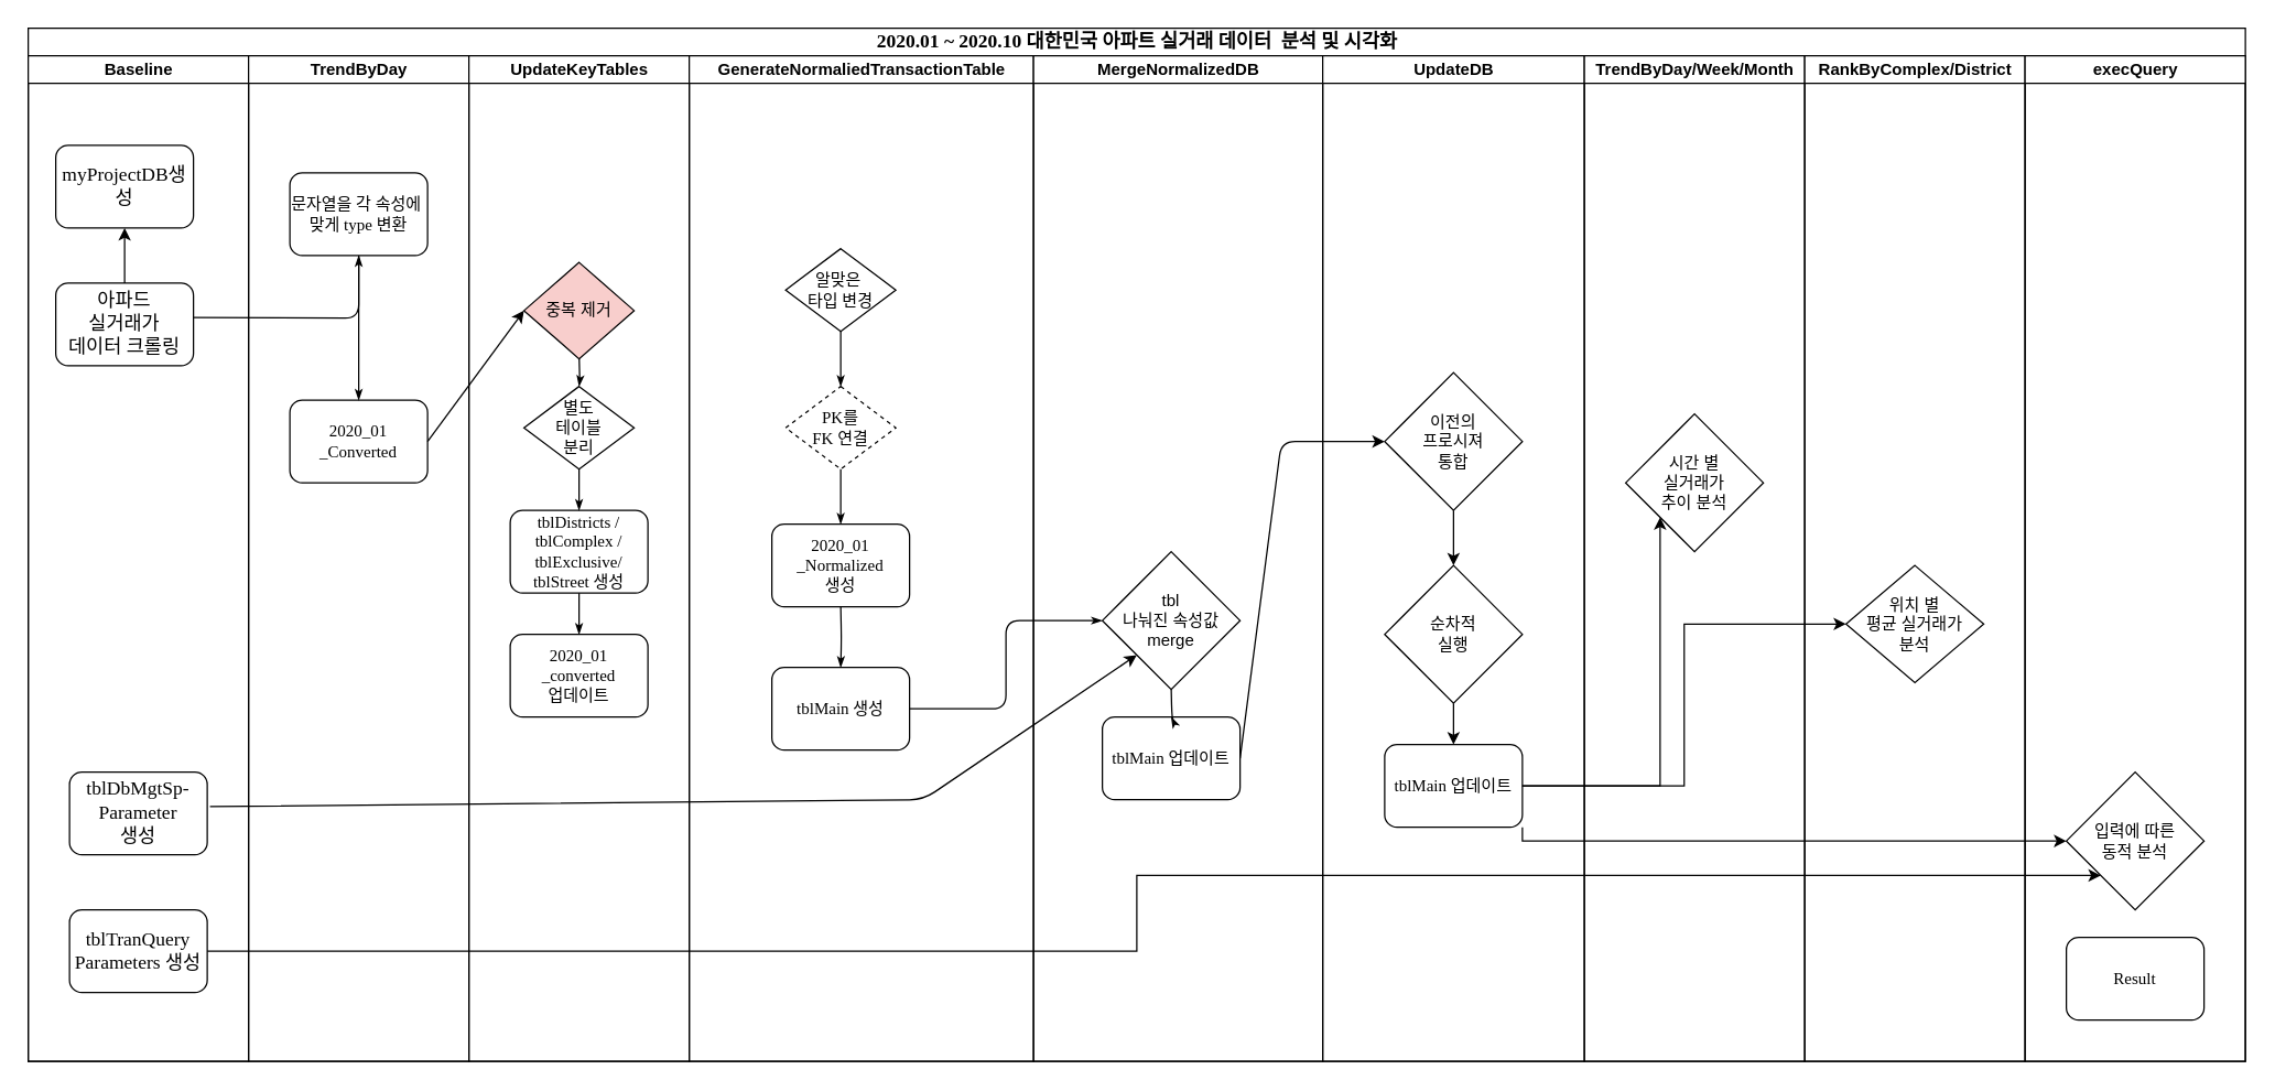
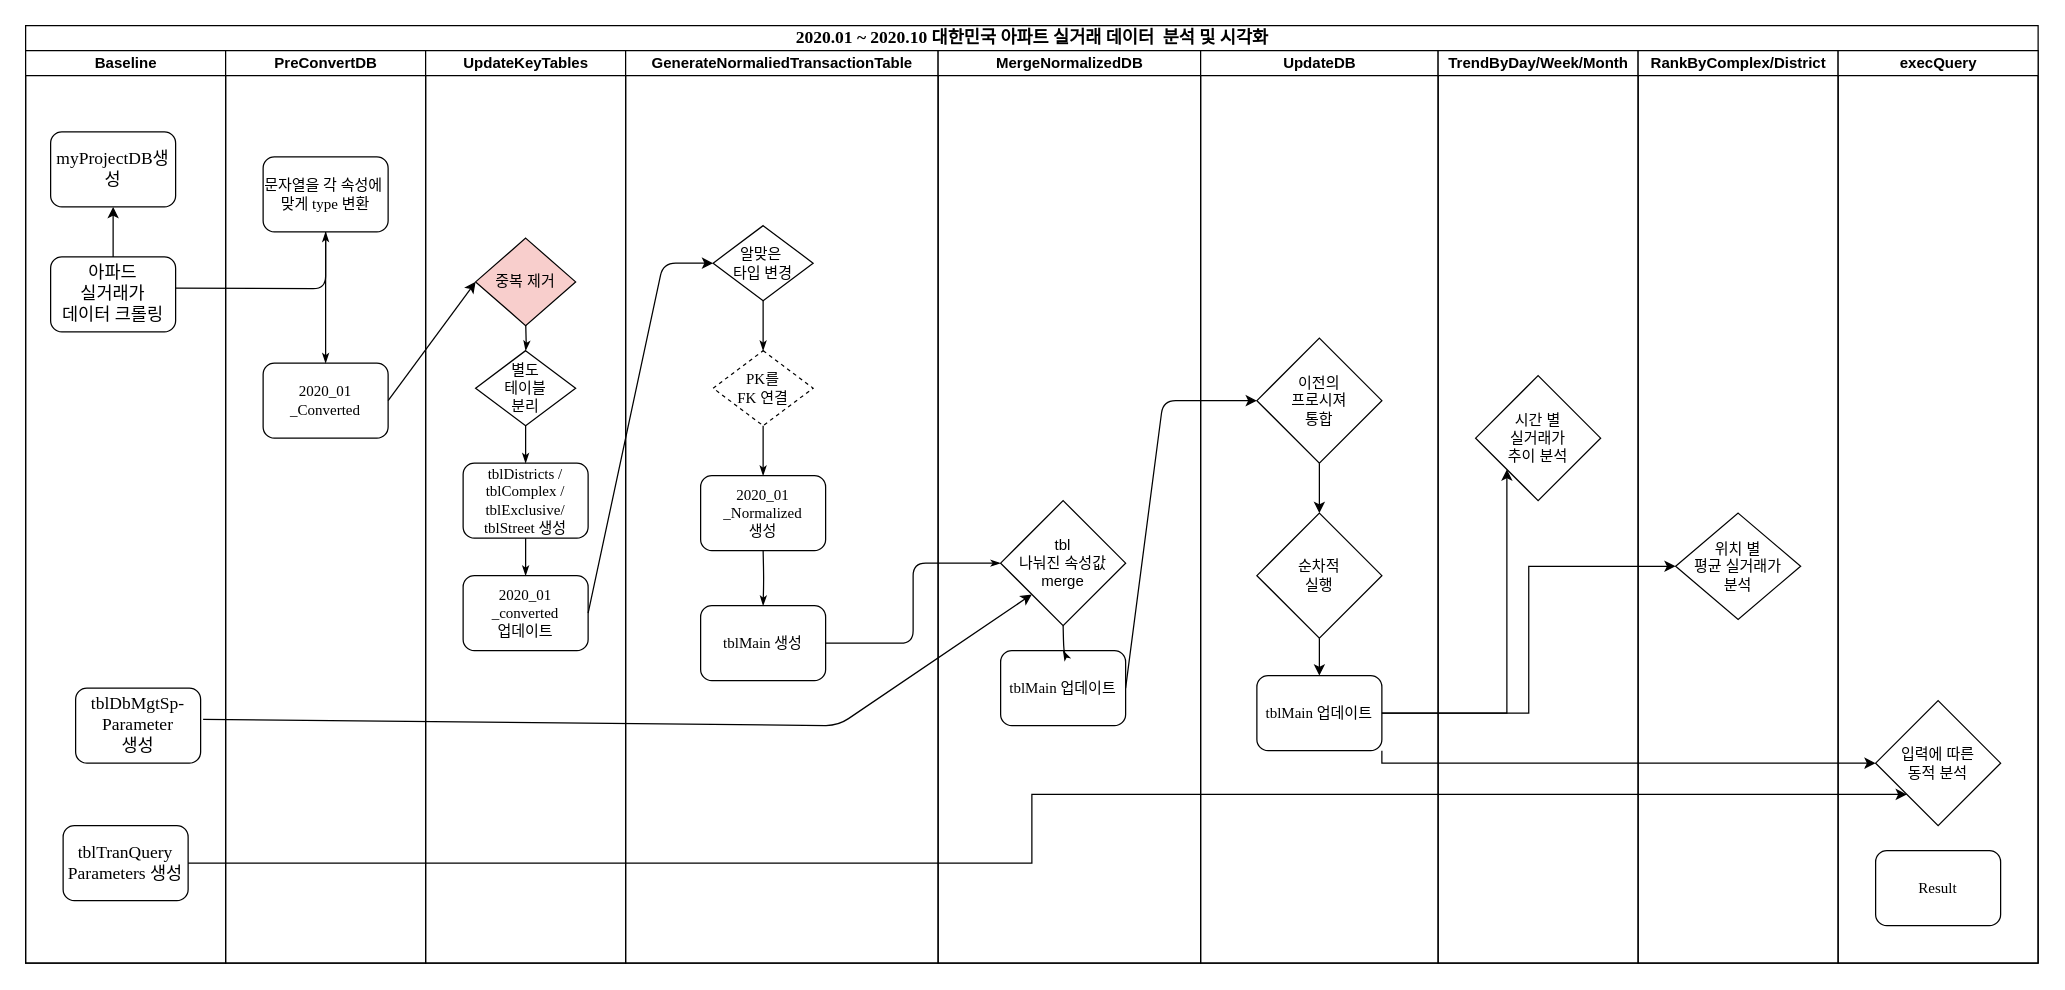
  <mxCell id="0" />
  <mxCell id="1" parent="0" />
  <mxCell id="2" value="&lt;font style=&quot;font-size: 14px&quot;&gt;2020.01 ~ 2020.10 대한민국 아파트 실거래 데이터&amp;nbsp; 분석 및 시각화&lt;/font&gt;" style="swimlane;html=1;childLayout=stackLayout;startSize=20;rounded=0;shadow=0;labelBackgroundColor=none;strokeWidth=1;fontFamily=Verdana;fontSize=8;align=center;" vertex="1" parent="1"><mxGeometry x="20" y="20" width="1610" height="750" as="geometry" /></mxCell>
  <mxCell id="3" value="Baseline" style="swimlane;html=1;startSize=20;" vertex="1" parent="2"><mxGeometry y="20" width="160" height="730" as="geometry" /></mxCell>
  <mxCell id="4" value="&lt;font style=&quot;font-size: 14px&quot;&gt;myProjectDB생성&lt;/font&gt;" style="rounded=1;whiteSpace=wrap;html=1;shadow=0;labelBackgroundColor=none;strokeWidth=1;fontFamily=Verdana;fontSize=8;align=center;" vertex="1" parent="3"><mxGeometry x="20" y="65" width="100" height="60" as="geometry" /></mxCell>
  <mxCell id="5" value="&lt;font style=&quot;font-size: 14px&quot;&gt;아파드 &lt;br&gt;실거래가 &lt;br&gt;데이터 크롤링&lt;/font&gt;" style="rounded=1;whiteSpace=wrap;html=1;shadow=0;labelBackgroundColor=none;strokeWidth=1;fontFamily=Verdana;fontSize=8;align=center;" vertex="1" parent="3"><mxGeometry x="20" y="165" width="100" height="60" as="geometry" /></mxCell>
  <mxCell id="6" style="edgeStyle=orthogonalEdgeStyle;rounded=0;orthogonalLoop=1;jettySize=auto;html=1;exitX=0.5;exitY=0;exitDx=0;exitDy=0;" edge="1" parent="3" source="5" target="4"><mxGeometry relative="1" as="geometry"><mxPoint x="70.286" y="140" as="targetPoint" /></mxGeometry></mxCell>
- <mxCell id="7" value="&lt;span style=&quot;font-size: 14px&quot;&gt;tblDbMgtSp-&lt;br&gt;Parameter &lt;br&gt;생성&lt;/span&gt;" style="rounded=1;whiteSpace=wrap;html=1;shadow=0;labelBackgroundColor=none;strokeWidth=1;fontFamily=Verdana;fontSize=8;align=center;" vertex="1" parent="3"><mxGeometry x="30" y="520" width="100" height="60" as="geometry" /></mxCell>
+ <mxCell id="7" value="&lt;span style=&quot;font-size: 14px&quot;&gt;tblDbMgtSp-&lt;br&gt;Parameter &lt;br&gt;생성&lt;/span&gt;" style="rounded=1;whiteSpace=wrap;html=1;shadow=0;labelBackgroundColor=none;strokeWidth=1;fontFamily=Verdana;fontSize=8;align=center;" vertex="1" parent="3"><mxGeometry x="40" y="510" width="100" height="60" as="geometry" /></mxCell>
  <mxCell id="8" value="&lt;span style=&quot;font-size: 14px&quot;&gt;tblTranQuery&lt;br&gt;Parameters 생성&lt;/span&gt;" style="rounded=1;whiteSpace=wrap;html=1;shadow=0;labelBackgroundColor=none;strokeWidth=1;fontFamily=Verdana;fontSize=8;align=center;" vertex="1" parent="3"><mxGeometry x="30" y="620" width="100" height="60" as="geometry" /></mxCell>
  <mxCell id="9" style="edgeStyle=orthogonalEdgeStyle;rounded=1;html=1;labelBackgroundColor=none;startArrow=none;startFill=0;startSize=5;endArrow=classicThin;endFill=1;endSize=5;jettySize=auto;orthogonalLoop=1;strokeWidth=1;fontFamily=Verdana;fontSize=8;entryX=0;entryY=0.5;entryDx=0;entryDy=0;" edge="1" parent="2" source="26" target="32"><mxGeometry relative="1" as="geometry"><mxPoint x="760" y="450" as="targetPoint" /></mxGeometry></mxCell>
  <mxCell id="10" style="edgeStyle=orthogonalEdgeStyle;rounded=1;html=1;labelBackgroundColor=none;startArrow=none;startFill=0;startSize=5;endArrow=classicThin;endFill=1;endSize=5;jettySize=auto;orthogonalLoop=1;strokeWidth=1;fontFamily=Verdana;fontSize=8" edge="1" parent="2" target="12"><mxGeometry relative="1" as="geometry"><mxPoint x="120" y="210.0" as="sourcePoint" /></mxGeometry></mxCell>
- <mxCell id="11" value="TrendByDay" style="swimlane;html=1;startSize=20;" vertex="1" parent="2"><mxGeometry x="160" y="20" width="160" height="730" as="geometry" /></mxCell>
+ <mxCell id="11" value="PreConvertDB" style="swimlane;html=1;startSize=20;" vertex="1" parent="2"><mxGeometry x="160" y="20" width="160" height="730" as="geometry" /></mxCell>
  <mxCell id="12" value="&lt;font style=&quot;font-size: 12px&quot;&gt;문자열을 각 속성에&amp;nbsp;&lt;br&gt;맞게 type 변환&lt;/font&gt;" style="rounded=1;whiteSpace=wrap;html=1;shadow=0;labelBackgroundColor=none;strokeWidth=1;fontFamily=Verdana;fontSize=8;align=center;" vertex="1" parent="11"><mxGeometry x="30" y="85" width="100" height="60" as="geometry" /></mxCell>
  <mxCell id="13" value="&lt;font style=&quot;font-size: 12px&quot;&gt;2020_01&lt;br&gt;_Converted&lt;/font&gt;" style="rounded=1;whiteSpace=wrap;html=1;shadow=0;labelBackgroundColor=none;strokeWidth=1;fontFamily=Verdana;fontSize=8;align=center;" vertex="1" parent="11"><mxGeometry x="30" y="250" width="100" height="60" as="geometry" /></mxCell>
  <mxCell id="14" style="edgeStyle=orthogonalEdgeStyle;rounded=1;html=1;labelBackgroundColor=none;startArrow=none;startFill=0;startSize=5;endArrow=classicThin;endFill=1;endSize=5;jettySize=auto;orthogonalLoop=1;strokeWidth=1;fontFamily=Verdana;fontSize=8;exitX=0.5;exitY=1;exitDx=0;exitDy=0;entryX=0.5;entryY=0;entryDx=0;entryDy=0;" edge="1" parent="11" source="12" target="13"><mxGeometry relative="1" as="geometry"><mxPoint x="250.034" y="225" as="sourcePoint" /><mxPoint x="80" y="240" as="targetPoint" /></mxGeometry></mxCell>
  <mxCell id="15" value="UpdateKeyTables" style="swimlane;html=1;startSize=20;" vertex="1" parent="2"><mxGeometry x="320" y="20" width="160" height="730" as="geometry" /></mxCell>
  <mxCell id="16" value="&lt;font style=&quot;font-size: 12px&quot;&gt;tblDistricts / tblComplex / tblExclusive/&lt;br&gt;tblStreet 생성&lt;/font&gt;" style="rounded=1;whiteSpace=wrap;html=1;shadow=0;labelBackgroundColor=none;strokeWidth=1;fontFamily=Verdana;fontSize=8;align=center;" vertex="1" parent="15"><mxGeometry x="30" y="330" width="100" height="60" as="geometry" /></mxCell>
  <mxCell id="17" value="&lt;font style=&quot;font-size: 12px&quot;&gt;별도 &lt;br&gt;테이블&lt;br&gt;분리&lt;/font&gt;" style="rhombus;whiteSpace=wrap;html=1;rounded=0;shadow=0;labelBackgroundColor=none;strokeWidth=1;fontFamily=Verdana;fontSize=8;align=center;" vertex="1" parent="15"><mxGeometry x="40" y="240" width="80" height="60" as="geometry" /></mxCell>
  <mxCell id="18" style="edgeStyle=orthogonalEdgeStyle;rounded=1;html=1;labelBackgroundColor=none;startArrow=none;startFill=0;startSize=5;endArrow=classicThin;endFill=1;endSize=5;jettySize=auto;orthogonalLoop=1;strokeWidth=1;fontFamily=Verdana;fontSize=8" edge="1" parent="15" target="17"><mxGeometry relative="1" as="geometry"><mxPoint x="80" y="215" as="sourcePoint" /></mxGeometry></mxCell>
  <mxCell id="19" style="edgeStyle=orthogonalEdgeStyle;rounded=1;html=1;labelBackgroundColor=none;startArrow=none;startFill=0;startSize=5;endArrow=classicThin;endFill=1;endSize=5;jettySize=auto;orthogonalLoop=1;strokeWidth=1;fontFamily=Verdana;fontSize=8;entryX=0.5;entryY=0;entryDx=0;entryDy=0;exitX=0.5;exitY=1;exitDx=0;exitDy=0;" edge="1" parent="15" source="17" target="16"><mxGeometry relative="1" as="geometry"><mxPoint x="90.034" y="225" as="sourcePoint" /><mxPoint x="90.034" y="250.026" as="targetPoint" /></mxGeometry></mxCell>
  <mxCell id="20" value="중복 제거" style="rhombus;whiteSpace=wrap;html=1;fillColor=#f8cecc;" vertex="1" parent="15"><mxGeometry x="40" y="150" width="80" height="70" as="geometry" /></mxCell>
  <mxCell id="21" value="&lt;font style=&quot;font-size: 12px&quot;&gt;2020_01&lt;br&gt;_converted&lt;br&gt;업데이트&lt;/font&gt;" style="rounded=1;whiteSpace=wrap;html=1;shadow=0;labelBackgroundColor=none;strokeWidth=1;fontFamily=Verdana;fontSize=8;align=center;" vertex="1" parent="15"><mxGeometry x="30" y="420" width="100" height="60" as="geometry" /></mxCell>
  <mxCell id="22" style="edgeStyle=orthogonalEdgeStyle;rounded=1;html=1;labelBackgroundColor=none;startArrow=none;startFill=0;startSize=5;endArrow=classicThin;endFill=1;endSize=5;jettySize=auto;orthogonalLoop=1;strokeWidth=1;fontFamily=Verdana;fontSize=8;entryX=0.5;entryY=0;entryDx=0;entryDy=0;exitX=0.5;exitY=1;exitDx=0;exitDy=0;" edge="1" parent="15" target="21"><mxGeometry relative="1" as="geometry"><mxPoint x="80" y="390" as="sourcePoint" /><mxPoint x="-349.966" y="-979.974" as="targetPoint" /></mxGeometry></mxCell>
  <mxCell id="23" value="GenerateNormaliedTransactionTable" style="swimlane;html=1;startSize=20;" vertex="1" parent="2"><mxGeometry x="480" y="20" width="250" height="730" as="geometry" /></mxCell>
  <mxCell id="24" style="edgeStyle=orthogonalEdgeStyle;rounded=1;html=1;labelBackgroundColor=none;startArrow=none;startFill=0;startSize=5;endArrow=classicThin;endFill=1;endSize=5;jettySize=auto;orthogonalLoop=1;strokeWidth=1;fontFamily=Verdana;fontSize=8" edge="1" parent="23" target="26"><mxGeometry relative="1" as="geometry"><mxPoint x="110" y="400" as="sourcePoint" /></mxGeometry></mxCell>
  <mxCell id="25" value="&lt;font style=&quot;font-size: 12px&quot;&gt;PK를 &lt;br&gt;FK 연결&lt;/font&gt;" style="rhombus;whiteSpace=wrap;html=1;rounded=0;shadow=0;labelBackgroundColor=none;strokeWidth=1;fontFamily=Verdana;fontSize=8;align=center;dashed=1;" vertex="1" parent="23"><mxGeometry x="70" y="240" width="80" height="60" as="geometry" /></mxCell>
  <mxCell id="26" value="&lt;font style=&quot;font-size: 12px&quot;&gt;tblMain 생성&lt;/font&gt;" style="rounded=1;whiteSpace=wrap;html=1;shadow=0;labelBackgroundColor=none;strokeWidth=1;fontFamily=Verdana;fontSize=8;align=center;" vertex="1" parent="23"><mxGeometry x="60" y="444" width="100" height="60" as="geometry" /></mxCell>
  <mxCell id="27" style="edgeStyle=orthogonalEdgeStyle;rounded=1;html=1;labelBackgroundColor=none;startArrow=none;startFill=0;startSize=5;endArrow=classicThin;endFill=1;endSize=5;jettySize=auto;orthogonalLoop=1;strokeWidth=1;fontFamily=Verdana;fontSize=8;exitX=0.5;exitY=1;exitDx=0;exitDy=0;" edge="1" parent="23" source="25"><mxGeometry relative="1" as="geometry"><mxPoint x="120" y="390" as="sourcePoint" /><mxPoint x="110" y="340" as="targetPoint" /></mxGeometry></mxCell>
  <mxCell id="28" value="&lt;font style=&quot;font-size: 12px&quot;&gt;2020_01&lt;br&gt;_Normalized&lt;br&gt;생성&lt;/font&gt;" style="rounded=1;whiteSpace=wrap;html=1;shadow=0;labelBackgroundColor=none;strokeWidth=1;fontFamily=Verdana;fontSize=8;align=center;" vertex="1" parent="23"><mxGeometry x="60" y="340" width="100" height="60" as="geometry" /></mxCell>
  <mxCell id="29" value="&lt;font style=&quot;font-size: 12px&quot;&gt;알맞은&amp;nbsp;&lt;br&gt;타입 변경&lt;/font&gt;" style="rhombus;whiteSpace=wrap;html=1;rounded=0;shadow=0;labelBackgroundColor=none;strokeWidth=1;fontFamily=Verdana;fontSize=8;align=center;" vertex="1" parent="23"><mxGeometry x="70" y="140" width="80" height="60" as="geometry" /></mxCell>
  <mxCell id="30" style="edgeStyle=orthogonalEdgeStyle;rounded=1;html=1;labelBackgroundColor=none;startArrow=none;startFill=0;startSize=5;endArrow=classicThin;endFill=1;endSize=5;jettySize=auto;orthogonalLoop=1;strokeWidth=1;fontFamily=Verdana;fontSize=8;exitX=0.5;exitY=1;exitDx=0;exitDy=0;entryX=0.5;entryY=0;entryDx=0;entryDy=0;" edge="1" parent="23" source="29" target="25"><mxGeometry relative="1" as="geometry"><mxPoint x="120" y="310" as="sourcePoint" /><mxPoint x="120" y="350" as="targetPoint" /></mxGeometry></mxCell>
  <mxCell id="31" value="MergeNormalizedDB" style="swimlane;html=1;startSize=20;" vertex="1" parent="2"><mxGeometry x="730" y="20" width="210" height="730" as="geometry" /></mxCell>
  <mxCell id="32" value="tbl &lt;br&gt;나눠진 속성값 merge" style="rhombus;whiteSpace=wrap;html=1;" vertex="1" parent="31"><mxGeometry x="50" y="360" width="100" height="100" as="geometry" /></mxCell>
  <mxCell id="33" value="&lt;font style=&quot;font-size: 12px&quot;&gt;tblMain 업데이트&lt;/font&gt;" style="rounded=1;whiteSpace=wrap;html=1;shadow=0;labelBackgroundColor=none;strokeWidth=1;fontFamily=Verdana;fontSize=8;align=center;" vertex="1" parent="31"><mxGeometry x="50" y="480" width="100" height="60" as="geometry" /></mxCell>
  <mxCell id="34" style="edgeStyle=orthogonalEdgeStyle;rounded=1;html=1;labelBackgroundColor=none;startArrow=none;startFill=0;startSize=5;endArrow=classicThin;endFill=1;endSize=5;jettySize=auto;orthogonalLoop=1;strokeWidth=1;fontFamily=Verdana;fontSize=8" edge="1" parent="31" target="33"><mxGeometry relative="1" as="geometry"><mxPoint x="100" y="460" as="sourcePoint" /></mxGeometry></mxCell>
  <mxCell id="35" value="UpdateDB" style="swimlane;html=1;startSize=20;" vertex="1" parent="2"><mxGeometry x="940" y="20" width="190" height="730" as="geometry" /></mxCell>
  <mxCell id="36" value="이전의 &lt;br&gt;프로시져 &lt;br&gt;통합" style="rhombus;whiteSpace=wrap;html=1;" vertex="1" parent="35"><mxGeometry x="45" y="230" width="100" height="100" as="geometry" /></mxCell>
  <mxCell id="37" value="" style="edgeStyle=orthogonalEdgeStyle;rounded=0;orthogonalLoop=1;jettySize=auto;html=1;" edge="1" parent="35" source="36" target="38"><mxGeometry relative="1" as="geometry" /></mxCell>
  <mxCell id="38" value="순차적&lt;br&gt;실행" style="rhombus;whiteSpace=wrap;html=1;" vertex="1" parent="35"><mxGeometry x="45" y="370" width="100" height="100" as="geometry" /></mxCell>
  <mxCell id="39" value="&lt;font style=&quot;font-size: 12px&quot;&gt;tblMain 업데이트&lt;/font&gt;" style="rounded=1;whiteSpace=wrap;html=1;shadow=0;labelBackgroundColor=none;strokeWidth=1;fontFamily=Verdana;fontSize=8;align=center;" vertex="1" parent="35"><mxGeometry x="45" y="500" width="100" height="60" as="geometry" /></mxCell>
  <mxCell id="40" value="" style="endArrow=classic;html=1;entryX=0.5;entryY=0;entryDx=0;entryDy=0;exitX=0.5;exitY=1;exitDx=0;exitDy=0;" edge="1" parent="35" source="38" target="39"><mxGeometry width="50" height="50" relative="1" as="geometry"><mxPoint x="-80" y="540" as="sourcePoint" /><mxPoint x="-30" y="490" as="targetPoint" /></mxGeometry></mxCell>
  <mxCell id="41" value="TrendByDay/Week/Month" style="swimlane;html=1;startSize=20;" vertex="1" parent="2"><mxGeometry x="1130" y="20" width="160" height="730" as="geometry" /></mxCell>
  <mxCell id="42" value="시간 별&lt;br&gt;실거래가&lt;br&gt;추이 분석" style="rhombus;whiteSpace=wrap;html=1;" vertex="1" parent="41"><mxGeometry x="30" y="260" width="100" height="100" as="geometry" /></mxCell>
  <mxCell id="43" value="RankByComplex/District" style="swimlane;html=1;startSize=20;" vertex="1" parent="2"><mxGeometry x="1290" y="20" width="160" height="730" as="geometry" /></mxCell>
  <mxCell id="44" value="위치 별&lt;br&gt;평균 실거래가&lt;br&gt;분석" style="rhombus;whiteSpace=wrap;html=1;" vertex="1" parent="43"><mxGeometry x="30" y="370" width="100" height="85" as="geometry" /></mxCell>
  <mxCell id="45" value="execQuery" style="swimlane;html=1;startSize=20;" vertex="1" parent="2"><mxGeometry x="1450" y="20" width="160" height="730" as="geometry" /></mxCell>
  <mxCell id="46" value="입력에 따른 &lt;br&gt;동적 분석" style="rhombus;whiteSpace=wrap;html=1;" vertex="1" parent="45"><mxGeometry x="30" y="520" width="100" height="100" as="geometry" /></mxCell>
  <mxCell id="47" value="&lt;font style=&quot;font-size: 12px&quot;&gt;Result&lt;/font&gt;" style="rounded=1;whiteSpace=wrap;html=1;shadow=0;labelBackgroundColor=none;strokeWidth=1;fontFamily=Verdana;fontSize=8;align=center;" vertex="1" parent="45"><mxGeometry x="30" y="640" width="100" height="60" as="geometry" /></mxCell>
  <mxCell id="48" value="" style="endArrow=classic;html=1;exitX=1;exitY=0.5;exitDx=0;exitDy=0;entryX=0;entryY=0.5;entryDx=0;entryDy=0;" edge="1" parent="2" source="13" target="20"><mxGeometry width="50" height="50" relative="1" as="geometry"><mxPoint x="400" y="300" as="sourcePoint" /><mxPoint x="450" y="250" as="targetPoint" /></mxGeometry></mxCell>
+ <mxCell id="49" value="" style="endArrow=classic;html=1;exitX=1;exitY=0.5;exitDx=0;exitDy=0;entryX=0;entryY=0.5;entryDx=0;entryDy=0;" edge="1" parent="2" source="21" target="29"><mxGeometry width="50" height="50" relative="1" as="geometry"><mxPoint x="300.0" y="310" as="sourcePoint" /><mxPoint x="540" y="190" as="targetPoint" /><Array as="points"><mxPoint x="510" y="190" /></Array></mxGeometry></mxCell>
  <mxCell id="50" value="" style="endArrow=classic;html=1;exitX=1.02;exitY=0.417;exitDx=0;exitDy=0;exitPerimeter=0;entryX=0;entryY=1;entryDx=0;entryDy=0;" edge="1" parent="2" source="7" target="32"><mxGeometry width="50" height="50" relative="1" as="geometry"><mxPoint x="210" y="600" as="sourcePoint" /><mxPoint x="260" y="550" as="targetPoint" /><Array as="points"><mxPoint x="650" y="560" /></Array></mxGeometry></mxCell>
  <mxCell id="51" value="" style="endArrow=classic;html=1;entryX=0;entryY=0.5;entryDx=0;entryDy=0;exitX=1;exitY=0.5;exitDx=0;exitDy=0;" edge="1" parent="2" source="33" target="36"><mxGeometry width="50" height="50" relative="1" as="geometry"><mxPoint x="860" y="550" as="sourcePoint" /><mxPoint x="910" y="500" as="targetPoint" /><Array as="points"><mxPoint x="910" y="300" /></Array></mxGeometry></mxCell>
  <mxCell id="52" style="edgeStyle=orthogonalEdgeStyle;rounded=0;orthogonalLoop=1;jettySize=auto;html=1;exitX=1;exitY=0.5;exitDx=0;exitDy=0;entryX=0;entryY=1;entryDx=0;entryDy=0;" edge="1" parent="2" source="39" target="42"><mxGeometry relative="1" as="geometry" /></mxCell>
  <mxCell id="53" style="edgeStyle=orthogonalEdgeStyle;rounded=0;orthogonalLoop=1;jettySize=auto;html=1;exitX=1;exitY=0.5;exitDx=0;exitDy=0;entryX=0;entryY=0.5;entryDx=0;entryDy=0;" edge="1" parent="2" source="39" target="44"><mxGeometry relative="1" as="geometry" /></mxCell>
  <mxCell id="54" style="edgeStyle=orthogonalEdgeStyle;rounded=0;orthogonalLoop=1;jettySize=auto;html=1;exitX=1;exitY=1;exitDx=0;exitDy=0;entryX=0;entryY=0.5;entryDx=0;entryDy=0;" edge="1" parent="2" source="39" target="46"><mxGeometry relative="1" as="geometry"><Array as="points"><mxPoint x="1085" y="590" /><mxPoint x="1480" y="590" /></Array></mxGeometry></mxCell>
  <mxCell id="55" style="edgeStyle=orthogonalEdgeStyle;rounded=0;orthogonalLoop=1;jettySize=auto;html=1;exitX=1;exitY=0.5;exitDx=0;exitDy=0;entryX=0;entryY=1;entryDx=0;entryDy=0;" edge="1" parent="2" source="8" target="46"><mxGeometry relative="1" as="geometry"><mxPoint x="1060" y="670" as="targetPoint" /></mxGeometry></mxCell>
